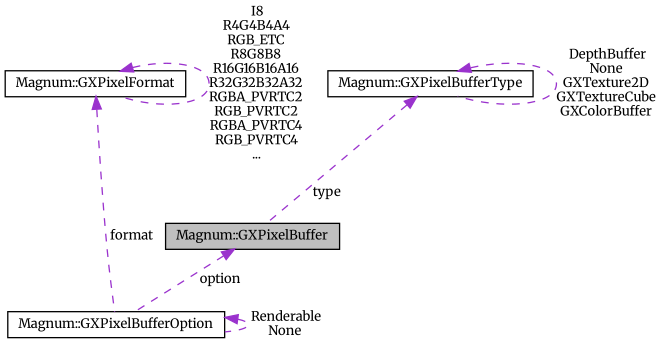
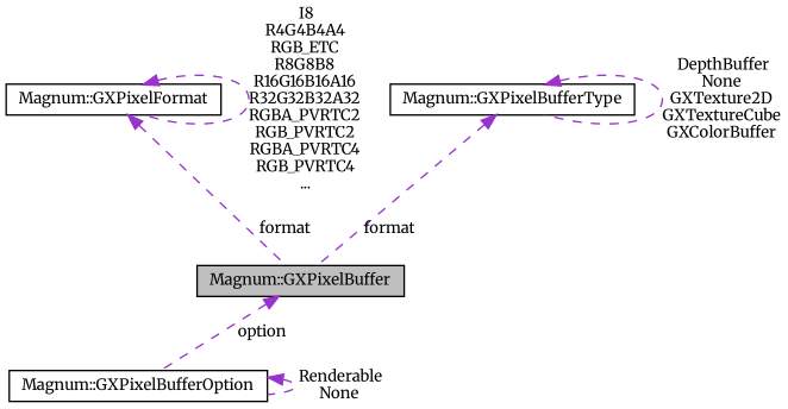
  digraph {
    fontname=Merriweather
    node [color=black fillcolor=white fontname=Merriweather fontsize=10 shape=record style=filled]
    edge [color=darkorchid3 dir=back fontname=Merriweather fontsize=10 labelfontname=Helvetica labelfontsize=10 style=dashed]
    n1 [fillcolor=grey75 fontcolor=black height=0.2 label="Magnum::GXPixelBuffer" width=0.4]
    n2 [height=0.2 label="Magnum::GXPixelBufferOption" width=0.4]
    n3 [height=0.2 label="Magnum::GXPixelFormat" width=0.4]
    n4 [height=0.2 label="Magnum::GXPixelBufferType" width=0.4]
    n1 -> n2 [label=" option"]
    n2 -> n2 [label=" Renderable\nNone"]
-   n3 -> n2 [label=" format"]
+   n3 -> n1 [label=" format"]
    n3 -> n3 [label=" I8\nR4G4B4A4\nRGB_ETC\nR8G8B8\nR16G16B16A16\nR32G32B32A32\nRGBA_PVRTC2\nRGB_PVRTC2\nRGBA_PVRTC4\nRGB_PVRTC4\n..."]
-   n4 -> n1 [label=" type"]
+   n4 -> n1 [label=" format"]
    n4 -> n4 [label=" DepthBuffer\nNone\nGXTexture2D\nGXTextureCube\nGXColorBuffer"]
  }
